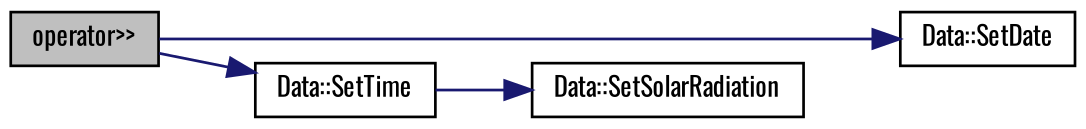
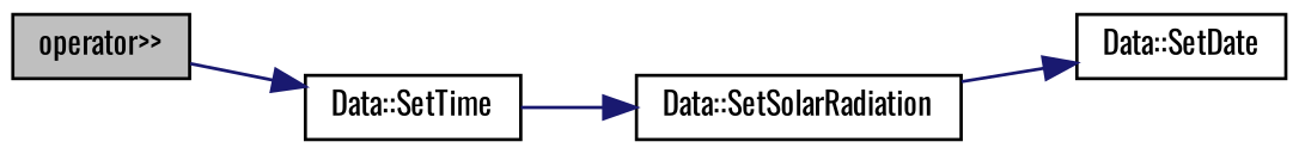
  digraph {
    fontname=Oswald
    rankdir=LR
    node [color=black fillcolor=white fontname=Oswald fontsize=10 shape=record style=filled]
    edge [color=midnightblue fontname=Oswald fontsize=10 labelfontname=Helvetica labelfontsize=10 style=solid]
    n1 [fillcolor=grey75 fontcolor=black height=0.2 label="operator\>\>" width=0.4]
    n2 [height=0.2 label="Data::SetDate" width=0.4]
    n3 [height=0.2 label="Data::SetTime" width=0.4]
    n4 [height=0.2 label="Data::SetSolarRadiation" width=0.4]
-   n1 -> n2
+   n4 -> n2
    n1 -> n3
    n3 -> n4
  }
